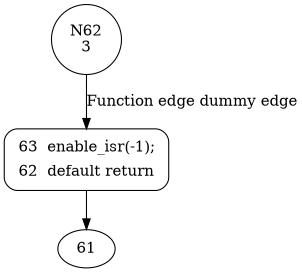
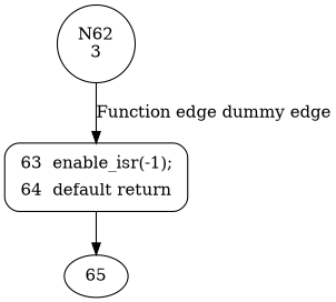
  digraph {
    fontname="DejaVu Serif"
    node [fontname="DejaVu Serif"]
    edge [fontname="DejaVu Serif"]
    n1 [label="N62\n3" shape=circle]
-   n2 [fillcolor=white label=<<table border="0" cellborder="0" cellpadding="3" bgcolor="white"><tr><td align="right">63</td><td align="left">enable_isr(-1);</td></tr><tr><td align="right">62</td><td align="left">default return</td></tr></table>> penwidth=1 shape=Mrecord style="filled,bold"]
-   61
+   n2 [fillcolor=white label=<<table border="0" cellborder="0" cellpadding="3" bgcolor="white"><tr><td align="right">63</td><td align="left">enable_isr(-1);</td></tr><tr><td align="right">64</td><td align="left">default return</td></tr></table>> penwidth=1 shape=Mrecord style="filled,bold"]
+   61 [label=65]
    n1 -> n2 [label="Function edge dummy edge"]
    n2 -> 61
  }
